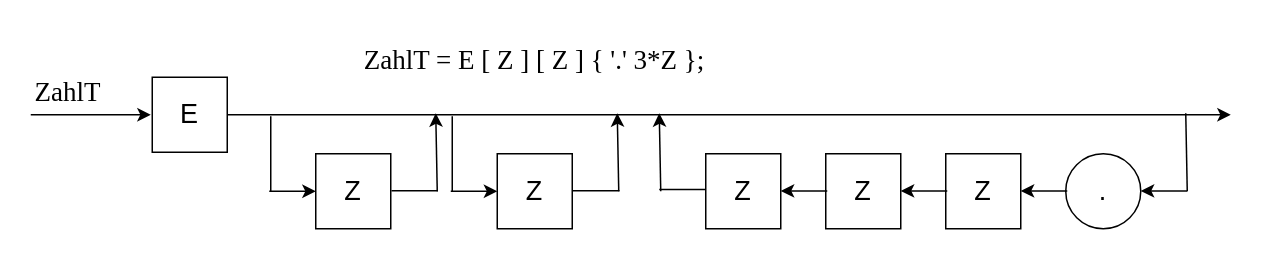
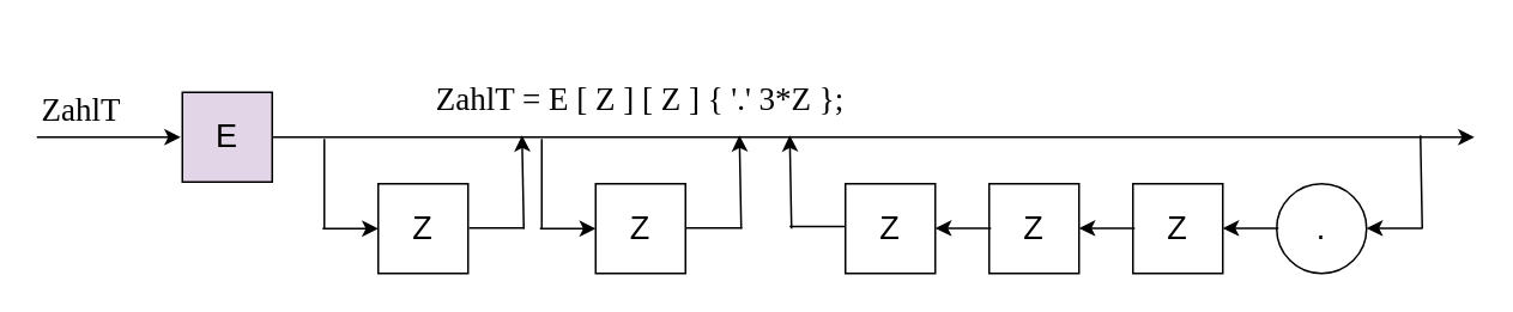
  <mxCell id="0" />
  <mxCell id="1" parent="0" />
- <mxCell id="2" value="&lt;font style=&quot;font-size: 18px;&quot; face=&quot;Times New Roman&quot;&gt;ZahlT = E [ Z ] [ Z ] { '.' 3*Z };&lt;/font&gt;" style="text;html=1;strokeColor=none;fillColor=none;align=center;verticalAlign=middle;whiteSpace=wrap;rounded=0;" parent="1" vertex="1"><mxGeometry x="231" y="20" width="250" height="40" as="geometry" /></mxCell>
+ <mxCell id="2" value="&lt;font style=&quot;font-size: 18px;&quot; face=&quot;Times New Roman&quot;&gt;ZahlT = E [ Z ] [ Z ] { '.' 3*Z };&lt;/font&gt;" style="text;html=1;strokeColor=none;fillColor=none;align=center;verticalAlign=middle;whiteSpace=wrap;rounded=0;" parent="1" vertex="1"><mxGeometry x="231" y="35" width="250" height="40" as="geometry" /></mxCell>
  <mxCell id="3" value="&lt;font style=&quot;font-size: 18px;&quot; face=&quot;Times New Roman&quot;&gt;ZahlT&lt;/font&gt;" style="text;html=1;strokeColor=none;fillColor=none;align=center;verticalAlign=middle;whiteSpace=wrap;rounded=0;" parent="1" vertex="1"><mxGeometry x="20" y="46" width="50" height="30" as="geometry" /></mxCell>
- <mxCell id="4" value="&lt;font style=&quot;font-size: 18px;&quot;&gt;E&lt;/font&gt;" style="rounded=0;whiteSpace=wrap;html=1;" parent="1" vertex="1"><mxGeometry x="101" y="51" width="50" height="50" as="geometry" /></mxCell>
+ <mxCell id="4" value="&lt;font style=&quot;font-size: 18px;&quot;&gt;E&lt;/font&gt;" style="rounded=0;whiteSpace=wrap;html=1;fillColor=#e1d5e7;" parent="1" vertex="1"><mxGeometry x="101" y="51" width="50" height="50" as="geometry" /></mxCell>
  <mxCell id="5" style="edgeStyle=none;html=1;exitX=1;exitY=0.5;exitDx=0;exitDy=0;" parent="1" edge="1"><mxGeometry relative="1" as="geometry"><mxPoint x="100" y="76" as="targetPoint" /><mxPoint x="20" y="76" as="sourcePoint" /></mxGeometry></mxCell>
  <mxCell id="6" value="" style="endArrow=classic;html=1;endFill=1;exitX=1;exitY=0.5;exitDx=0;exitDy=0;" parent="1" source="4" edge="1"><mxGeometry width="50" height="50" relative="1" as="geometry"><mxPoint x="405" y="15.71" as="sourcePoint" /><mxPoint x="820" y="76" as="targetPoint" /></mxGeometry></mxCell>
  <mxCell id="7" value="&lt;font style=&quot;font-size: 18px;&quot;&gt;Z&lt;/font&gt;" style="rounded=0;whiteSpace=wrap;html=1;" vertex="1" parent="1"><mxGeometry x="210" y="102" width="50" height="50" as="geometry" /></mxCell>
  <mxCell id="8" value="" style="endArrow=none;html=1;" edge="1" parent="1"><mxGeometry width="50" height="50" relative="1" as="geometry"><mxPoint x="180" y="127" as="sourcePoint" /><mxPoint x="180" y="77" as="targetPoint" /></mxGeometry></mxCell>
  <mxCell id="9" value="" style="endArrow=classic;html=1;entryX=0;entryY=0.5;entryDx=0;entryDy=0;" edge="1" parent="1" target="7"><mxGeometry width="50" height="50" relative="1" as="geometry"><mxPoint x="179" y="127" as="sourcePoint" /><mxPoint x="400" y="100" as="targetPoint" /></mxGeometry></mxCell>
  <mxCell id="10" value="" style="endArrow=none;html=1;entryX=0;entryY=0.5;entryDx=0;entryDy=0;endFill=0;" edge="1" parent="1"><mxGeometry width="50" height="50" relative="1" as="geometry"><mxPoint x="260.5" y="126.71" as="sourcePoint" /><mxPoint x="291.5" y="126.71" as="targetPoint" /></mxGeometry></mxCell>
  <mxCell id="11" value="" style="endArrow=classic;html=1;" edge="1" parent="1"><mxGeometry width="50" height="50" relative="1" as="geometry"><mxPoint x="291" y="127" as="sourcePoint" /><mxPoint x="290" y="75" as="targetPoint" /></mxGeometry></mxCell>
  <mxCell id="12" value="&lt;font style=&quot;font-size: 18px;&quot;&gt;Z&lt;/font&gt;" style="rounded=0;whiteSpace=wrap;html=1;" vertex="1" parent="1"><mxGeometry x="331" y="102" width="50" height="50" as="geometry" /></mxCell>
  <mxCell id="13" value="" style="endArrow=none;html=1;" edge="1" parent="1"><mxGeometry width="50" height="50" relative="1" as="geometry"><mxPoint x="301" y="127" as="sourcePoint" /><mxPoint x="301" y="77" as="targetPoint" /></mxGeometry></mxCell>
  <mxCell id="14" value="" style="endArrow=classic;html=1;entryX=0;entryY=0.5;entryDx=0;entryDy=0;" edge="1" parent="1" target="12"><mxGeometry width="50" height="50" relative="1" as="geometry"><mxPoint x="300" y="127" as="sourcePoint" /><mxPoint x="521" y="100" as="targetPoint" /></mxGeometry></mxCell>
  <mxCell id="15" value="" style="endArrow=none;html=1;entryX=0;entryY=0.5;entryDx=0;entryDy=0;endFill=0;" edge="1" parent="1"><mxGeometry width="50" height="50" relative="1" as="geometry"><mxPoint x="381.5" y="126.71" as="sourcePoint" /><mxPoint x="412.5" y="126.71" as="targetPoint" /></mxGeometry></mxCell>
  <mxCell id="16" value="" style="endArrow=classic;html=1;" edge="1" parent="1"><mxGeometry width="50" height="50" relative="1" as="geometry"><mxPoint x="412" y="127" as="sourcePoint" /><mxPoint x="411" y="75" as="targetPoint" /></mxGeometry></mxCell>
  <mxCell id="17" value="&lt;font style=&quot;font-size: 18px;&quot;&gt;Z&lt;/font&gt;" style="rounded=0;whiteSpace=wrap;html=1;" vertex="1" parent="1"><mxGeometry x="470" y="102" width="50" height="50" as="geometry" /></mxCell>
  <mxCell id="18" value="&lt;font style=&quot;font-size: 18px;&quot;&gt;Z&lt;/font&gt;" style="rounded=0;whiteSpace=wrap;html=1;" vertex="1" parent="1"><mxGeometry x="550" y="102" width="50" height="50" as="geometry" /></mxCell>
  <mxCell id="19" value="&lt;font style=&quot;font-size: 18px;&quot;&gt;Z&lt;/font&gt;" style="rounded=0;whiteSpace=wrap;html=1;" vertex="1" parent="1"><mxGeometry x="630" y="102" width="50" height="50" as="geometry" /></mxCell>
  <mxCell id="20" value="&lt;font style=&quot;font-size: 18px;&quot;&gt;.&lt;/font&gt;" style="ellipse;whiteSpace=wrap;html=1;aspect=fixed;" vertex="1" parent="1"><mxGeometry x="710" y="102" width="50" height="50" as="geometry" /></mxCell>
  <mxCell id="21" value="" style="endArrow=none;html=1;entryX=0;entryY=0.5;entryDx=0;entryDy=0;endFill=0;" edge="1" parent="1"><mxGeometry width="50" height="50" relative="1" as="geometry"><mxPoint x="439" y="125.76" as="sourcePoint" /><mxPoint x="470" y="125.76" as="targetPoint" /></mxGeometry></mxCell>
  <mxCell id="22" value="" style="endArrow=none;html=1;entryX=0;entryY=0.5;entryDx=0;entryDy=0;endFill=0;startArrow=classic;startFill=1;" edge="1" parent="1"><mxGeometry width="50" height="50" relative="1" as="geometry"><mxPoint x="520" y="126.76" as="sourcePoint" /><mxPoint x="551" y="126.76" as="targetPoint" /></mxGeometry></mxCell>
  <mxCell id="23" value="" style="endArrow=none;html=1;entryX=0;entryY=0.5;entryDx=0;entryDy=0;endFill=0;startArrow=classic;startFill=1;" edge="1" parent="1"><mxGeometry width="50" height="50" relative="1" as="geometry"><mxPoint x="600" y="126.76" as="sourcePoint" /><mxPoint x="631" y="126.76" as="targetPoint" /></mxGeometry></mxCell>
  <mxCell id="24" value="" style="endArrow=none;html=1;entryX=0;entryY=0.5;entryDx=0;entryDy=0;endFill=0;startArrow=classic;startFill=1;" edge="1" parent="1"><mxGeometry width="50" height="50" relative="1" as="geometry"><mxPoint x="680" y="126.76" as="sourcePoint" /><mxPoint x="711" y="126.76" as="targetPoint" /></mxGeometry></mxCell>
  <mxCell id="25" value="" style="endArrow=none;html=1;entryX=0;entryY=0.5;entryDx=0;entryDy=0;endFill=0;startArrow=classic;startFill=1;" edge="1" parent="1"><mxGeometry width="50" height="50" relative="1" as="geometry"><mxPoint x="760" y="126.76" as="sourcePoint" /><mxPoint x="791" y="126.76" as="targetPoint" /></mxGeometry></mxCell>
  <mxCell id="26" value="" style="endArrow=classic;html=1;" edge="1" parent="1"><mxGeometry width="50" height="50" relative="1" as="geometry"><mxPoint x="440" y="127" as="sourcePoint" /><mxPoint x="439" y="75" as="targetPoint" /></mxGeometry></mxCell>
  <mxCell id="27" value="" style="endArrow=none;html=1;endFill=0;" edge="1" parent="1"><mxGeometry width="50" height="50" relative="1" as="geometry"><mxPoint x="791" y="127" as="sourcePoint" /><mxPoint x="790" y="75" as="targetPoint" /></mxGeometry></mxCell>
